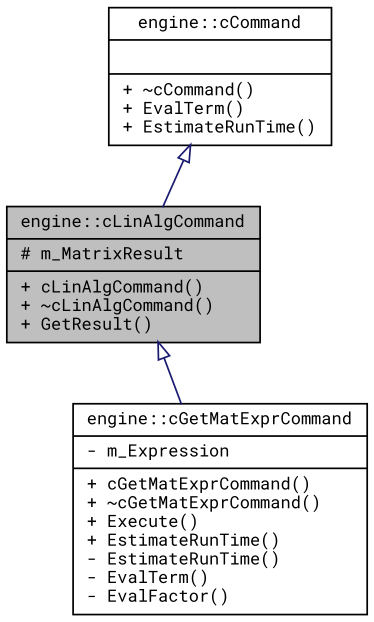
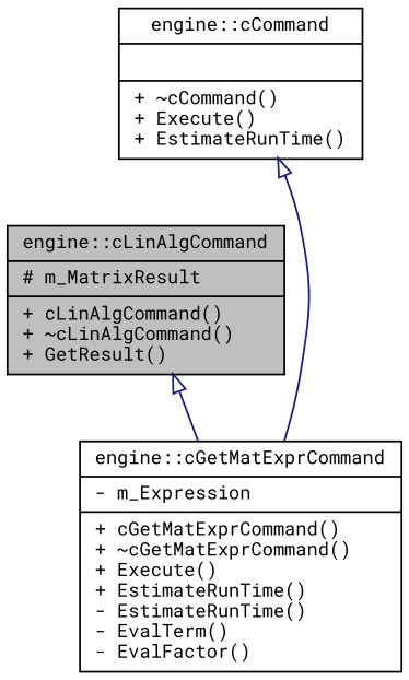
  digraph {
    fontname="Roboto Mono"
    node [color=black fillcolor=white fontname="Roboto Mono" fontsize=10 shape=record style=filled]
    edge [arrowtail=onormal color=midnightblue dir=back fontname="Roboto Mono" fontsize=10 labelfontname=Helvetica labelfontsize=10 style=solid]
    n1 [fillcolor=grey75 fontcolor=black height=0.2 label="{engine::cLinAlgCommand\n|# m_MatrixResult\l|+ cLinAlgCommand()\l+ ~cLinAlgCommand()\l+ GetResult()\l}" width=0.4]
    n2 [height=0.2 label="{engine::cGetMatExprCommand\n|- m_Expression\l|+ cGetMatExprCommand()\l+ ~cGetMatExprCommand()\l+ Execute()\l+ EstimateRunTime()\l- EstimateRunTime()\l- EvalTerm()\l- EvalFactor()\l}" width=0.4]
-   n3 [height=0.2 label="{engine::cCommand\n||+ ~cCommand()\l+ EvalTerm()\l+ EstimateRunTime()\l}" width=0.4]
+   n3 [height=0.2 label="{engine::cCommand\n||+ ~cCommand()\l+ Execute()\l+ EstimateRunTime()\l}" width=0.4]
    n1 -> n2
-   n3 -> n1
+   n3 -> n2
  }
